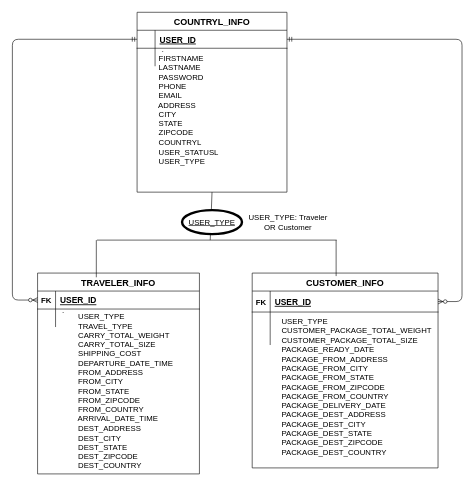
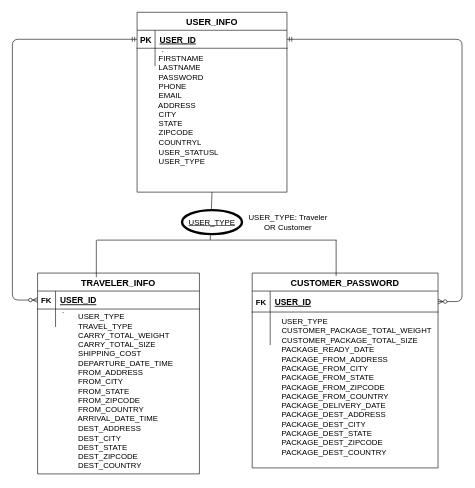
  <mxCell id="0" />
  <mxCell id="1" parent="0" />
- <mxCell id="2" value="CUSTOMER_INFO" style="shape=table;startSize=30;container=1;collapsible=1;childLayout=tableLayout;fixedRows=1;rowLines=0;fontStyle=1;align=center;resizeLast=1;fontSize=15;" parent="1" vertex="1"><mxGeometry x="420" y="455" width="310" height="325" as="geometry" /></mxCell>
+ <mxCell id="2" value="CUSTOMER_PASSWORD" style="shape=table;startSize=30;container=1;collapsible=1;childLayout=tableLayout;fixedRows=1;rowLines=0;fontStyle=1;align=center;resizeLast=1;fontSize=15;" parent="1" vertex="1"><mxGeometry x="420" y="455" width="310" height="325" as="geometry" /></mxCell>
  <mxCell id="3" value="" style="shape=partialRectangle;collapsible=0;dropTarget=0;pointerEvents=0;fillColor=none;points=[[0,0.5],[1,0.5]];portConstraint=eastwest;top=0;left=0;right=0;bottom=1;" parent="2" vertex="1"><mxGeometry y="30" width="310" height="35" as="geometry" /></mxCell>
  <mxCell id="4" value="FK" style="shape=partialRectangle;overflow=hidden;connectable=0;fillColor=none;top=0;left=0;bottom=0;right=0;fontStyle=1;fontSize=13;" parent="3" vertex="1"><mxGeometry width="30" height="35" as="geometry" /></mxCell>
  <mxCell id="5" value="USER_ID" style="shape=partialRectangle;overflow=hidden;connectable=0;fillColor=none;top=0;left=0;bottom=0;right=0;align=left;spacingLeft=6;fontStyle=5;fontSize=14;" parent="3" vertex="1"><mxGeometry x="30" width="280" height="35" as="geometry" /></mxCell>
  <mxCell id="6" value="" style="shape=partialRectangle;collapsible=0;dropTarget=0;pointerEvents=0;fillColor=none;points=[[0,0.5],[1,0.5]];portConstraint=eastwest;top=0;left=0;right=0;bottom=0;" parent="2" vertex="1"><mxGeometry y="65" width="310" height="25" as="geometry" /></mxCell>
  <mxCell id="7" value="" style="shape=partialRectangle;overflow=hidden;connectable=0;fillColor=none;top=0;left=0;bottom=0;right=0;" parent="6" vertex="1"><mxGeometry width="30" height="25" as="geometry" /></mxCell>
  <mxCell id="8" value="" style="shape=partialRectangle;overflow=hidden;connectable=0;fillColor=none;top=0;left=0;bottom=0;right=0;align=left;spacingLeft=6;" parent="6" vertex="1"><mxGeometry x="30" width="280" height="25" as="geometry" /></mxCell>
  <mxCell id="9" value="" style="shape=partialRectangle;collapsible=0;dropTarget=0;pointerEvents=0;fillColor=none;points=[[0,0.5],[1,0.5]];portConstraint=eastwest;top=0;left=0;right=0;bottom=0;" parent="2" vertex="1"><mxGeometry y="90" width="310" height="30" as="geometry" /></mxCell>
  <mxCell id="10" value="" style="shape=partialRectangle;overflow=hidden;connectable=0;fillColor=none;top=0;left=0;bottom=0;right=0;" parent="9" vertex="1"><mxGeometry width="30" height="30" as="geometry" /></mxCell>
  <mxCell id="11" value="" style="shape=partialRectangle;overflow=hidden;connectable=0;fillColor=none;top=0;left=0;bottom=0;right=0;align=left;spacingLeft=6;" parent="9" vertex="1"><mxGeometry x="30" width="280" height="30" as="geometry" /></mxCell>
- <mxCell id="12" value="COUNTRYL_INFO" style="shape=table;startSize=30;container=1;collapsible=1;childLayout=tableLayout;fixedRows=1;rowLines=0;fontStyle=1;align=center;resizeLast=1;fontSize=15;" parent="1" vertex="1"><mxGeometry x="228" y="20" width="250" height="300" as="geometry" /></mxCell>
+ <mxCell id="12" value="USER_INFO" style="shape=table;startSize=30;container=1;collapsible=1;childLayout=tableLayout;fixedRows=1;rowLines=0;fontStyle=1;align=center;resizeLast=1;fontSize=15;" parent="1" vertex="1"><mxGeometry x="228" y="20" width="250" height="300" as="geometry" /></mxCell>
  <mxCell id="13" value="" style="shape=partialRectangle;collapsible=0;dropTarget=0;pointerEvents=0;fillColor=none;points=[[0,0.5],[1,0.5]];portConstraint=eastwest;top=0;left=0;right=0;bottom=1;" parent="12" vertex="1"><mxGeometry y="30" width="250" height="30" as="geometry" /></mxCell>
+ <mxCell id="14" value="PK" style="shape=partialRectangle;overflow=hidden;connectable=0;fillColor=none;top=0;left=0;bottom=0;right=0;fontStyle=1;strokeWidth=4;fontSize=14;" parent="13" vertex="1"><mxGeometry width="30" height="30" as="geometry" /></mxCell>
  <mxCell id="15" value="USER_ID" style="shape=partialRectangle;overflow=hidden;connectable=0;fillColor=none;top=0;left=0;bottom=0;right=0;align=left;spacingLeft=6;fontStyle=5;fontSize=14;" parent="13" vertex="1"><mxGeometry x="30" width="220" height="30" as="geometry" /></mxCell>
  <mxCell id="16" value="" style="shape=partialRectangle;collapsible=0;dropTarget=0;pointerEvents=0;fillColor=none;points=[[0,0.5],[1,0.5]];portConstraint=eastwest;top=0;left=0;right=0;bottom=0;" parent="12" vertex="1"><mxGeometry y="60" width="250" height="30" as="geometry" /></mxCell>
  <mxCell id="17" value="" style="shape=partialRectangle;overflow=hidden;connectable=0;fillColor=none;top=0;left=0;bottom=0;right=0;" parent="16" vertex="1"><mxGeometry width="30" height="30" as="geometry" /></mxCell>
  <mxCell id="18" value=" `&#10;&#10;&#10;&#10;&#10;&#10;&#10;&#10;&#10;&#10;&#10;&#10;USER_ID` int(11) NOT NULL,&#10;  `FIRSTNAME` varchar(30) DEFAULT NULL,&#10;  `LASTNAME` varchar(30) DEFAULT NULL,&#10;  `PASSWORD` varchar(30) DEFAULT NULL,&#10;  `PHONE` varchar(12) DEFAULT NULL,&#10;  `EMAIL` varchar(50) DEFAULT NULL,&#10;  `ADDRESS` varchar(100) NOT NULL,&#10;  `CITY` varchar(100) NOT NULL,&#10;  `STATE` varchar(30) NOT NULL,&#10;  `ZIPCODE` int(6) NOT NULL,&#10;  `COUNTRY` varchar(50) NOT NULL,&#10;  `USER_STATUS` varchar(30) NOT NULL,&#10;  `USER_TYPE` varchar(30) NOT NULL" style="shape=partialRectangle;overflow=hidden;connectable=0;fillColor=none;top=0;left=0;bottom=0;right=0;align=left;spacingLeft=6;" parent="16" vertex="1"><mxGeometry x="30" width="220" height="30" as="geometry" /></mxCell>
  <mxCell id="19" value="&lt;div style=&quot;font-size: 13px&quot;&gt;&lt;font style=&quot;font-size: 13px&quot;&gt;&lt;br&gt;&lt;/font&gt;&lt;/div&gt;&lt;div style=&quot;font-size: 13px&quot;&gt;&lt;font style=&quot;font-size: 13px&quot;&gt;&amp;nbsp; FIRSTNAME&lt;/font&gt;&lt;/div&gt;&lt;div style=&quot;font-size: 13px&quot;&gt;&lt;font style=&quot;font-size: 13px&quot;&gt;&amp;nbsp; LASTNAME&lt;/font&gt;&lt;/div&gt;&lt;div style=&quot;font-size: 13px&quot;&gt;&lt;font style=&quot;font-size: 13px&quot;&gt;&amp;nbsp; PASSWORD&amp;nbsp;&lt;/font&gt;&lt;/div&gt;&lt;div style=&quot;font-size: 13px&quot;&gt;&lt;font style=&quot;font-size: 13px&quot;&gt;&amp;nbsp; PHONE&lt;/font&gt;&lt;/div&gt;&lt;div style=&quot;font-size: 13px&quot;&gt;&lt;font style=&quot;font-size: 13px&quot;&gt;&amp;nbsp; EMAIL&lt;/font&gt;&lt;/div&gt;&lt;div style=&quot;font-size: 13px&quot;&gt;&lt;font style=&quot;font-size: 13px&quot;&gt;&amp;nbsp; ADDRESS&lt;/font&gt;&lt;/div&gt;&lt;div style=&quot;font-size: 13px&quot;&gt;&lt;font style=&quot;font-size: 13px&quot;&gt;&amp;nbsp; CITY&lt;/font&gt;&lt;/div&gt;&lt;div style=&quot;font-size: 13px&quot;&gt;&lt;font style=&quot;font-size: 13px&quot;&gt;&amp;nbsp; STATE&lt;/font&gt;&lt;/div&gt;&lt;div style=&quot;font-size: 13px&quot;&gt;&lt;font style=&quot;font-size: 13px&quot;&gt;&amp;nbsp; ZIPCODE&lt;/font&gt;&lt;/div&gt;&lt;div style=&quot;font-size: 13px&quot;&gt;&lt;font style=&quot;font-size: 13px&quot;&gt;&amp;nbsp; COUNTRYL&lt;/font&gt;&lt;/div&gt;&lt;div style=&quot;font-size: 13px&quot;&gt;&lt;font style=&quot;font-size: 13px&quot;&gt;&amp;nbsp; USER_STATUSL&lt;/font&gt;&lt;/div&gt;&lt;div style=&quot;font-size: 13px&quot;&gt;&lt;font style=&quot;font-size: 13px&quot;&gt;&amp;nbsp; USER_TYPE&lt;/font&gt;&lt;/div&gt;" style="text;html=1;align=left;verticalAlign=middle;resizable=0;points=[];autosize=1;" vertex="1" parent="1"><mxGeometry x="255" y="80" width="120" height="190" as="geometry" /></mxCell>
  <mxCell id="20" value="TRAVELER_INFO" style="shape=table;startSize=30;container=1;collapsible=1;childLayout=tableLayout;fixedRows=1;rowLines=0;fontStyle=1;align=center;resizeLast=1;fontSize=15;" vertex="1" parent="1"><mxGeometry x="62" y="455" width="270" height="335" as="geometry" /></mxCell>
  <mxCell id="21" value="" style="shape=partialRectangle;collapsible=0;dropTarget=0;pointerEvents=0;fillColor=none;points=[[0,0.5],[1,0.5]];portConstraint=eastwest;top=0;left=0;right=0;bottom=1;" vertex="1" parent="20"><mxGeometry y="30" width="270" height="30" as="geometry" /></mxCell>
  <mxCell id="22" value="FK" style="shape=partialRectangle;overflow=hidden;connectable=0;fillColor=none;top=0;left=0;bottom=0;right=0;fontStyle=1;strokeWidth=4;fontSize=13;" vertex="1" parent="21"><mxGeometry width="30" height="30" as="geometry" /></mxCell>
  <mxCell id="23" value="USER_ID" style="shape=partialRectangle;overflow=hidden;connectable=0;fillColor=none;top=0;left=0;bottom=0;right=0;align=left;spacingLeft=6;fontStyle=5;fontSize=14;" vertex="1" parent="21"><mxGeometry x="30" width="240" height="30" as="geometry" /></mxCell>
  <mxCell id="24" value="" style="shape=partialRectangle;collapsible=0;dropTarget=0;pointerEvents=0;fillColor=none;points=[[0,0.5],[1,0.5]];portConstraint=eastwest;top=0;left=0;right=0;bottom=0;" vertex="1" parent="20"><mxGeometry y="60" width="270" height="30" as="geometry" /></mxCell>
  <mxCell id="25" value="" style="shape=partialRectangle;overflow=hidden;connectable=0;fillColor=none;top=0;left=0;bottom=0;right=0;" vertex="1" parent="24"><mxGeometry width="30" height="30" as="geometry" /></mxCell>
  <mxCell id="26" value=" `&#10;&#10;&#10;&#10;&#10;&#10;&#10;&#10;&#10;&#10;&#10;&#10;USER_ID` int(11) NOT NULL,&#10;  `FIRSTNAME` varchar(30) DEFAULT NULL,&#10;  `LASTNAME` varchar(30) DEFAULT NULL,&#10;  `PASSWORD` varchar(30) DEFAULT NULL,&#10;  `PHONE` varchar(12) DEFAULT NULL,&#10;  `EMAIL` varchar(50) DEFAULT NULL,&#10;  `ADDRESS` varchar(100) NOT NULL,&#10;  `CITY` varchar(100) NOT NULL,&#10;  `STATE` varchar(30) NOT NULL,&#10;  `ZIPCODE` int(6) NOT NULL,&#10;  `COUNTRY` varchar(50) NOT NULL,&#10;  `USER_STATUS` varchar(30) NOT NULL,&#10;  `USER_TYPE` varchar(30) NOT NULL" style="shape=partialRectangle;overflow=hidden;connectable=0;fillColor=none;top=0;left=0;bottom=0;right=0;align=left;spacingLeft=6;" vertex="1" parent="24"><mxGeometry x="30" width="240" height="30" as="geometry" /></mxCell>
  <mxCell id="27" value="&lt;span style=&quot;color: rgba(0 , 0 , 0 , 0) ; font-family: monospace ; font-size: 0px&quot;&gt;%3CmxGraphModel%3E%3Croot%3E%3CmxCell%20id%3D%220%22%2F%3E%3CmxCell%20id%3D%221%22%20parent%3D%220%22%2F%3E%3CmxCell%20id%3D%222%22%20value%3D%22%26lt%3Bdiv%20style%3D%26quot%3Bfont-size%3A%2013px%26quot%3B%26gt%3B%26lt%3Bfont%20style%3D%26quot%3Bfont-size%3A%2013px%26quot%3B%26gt%3B%26lt%3Bbr%26gt%3B%26lt%3B%2Ffont%26gt%3B%26lt%3B%2Fdiv%26gt%3B%26lt%3Bdiv%20style%3D%26quot%3Bfont-size%3A%2013px%26quot%3B%26gt%3B%26lt%3Bfont%20style%3D%26quot%3Bfont-size%3A%2013px%26quot%3B%26gt%3B%26amp%3Bnbsp%3B%20FIRSTNAME%26lt%3B%2Ffont%26gt%3B%26lt%3B%2Fdiv%26gt%3B%26lt%3Bdiv%20style%3D%26quot%3Bfont-size%3A%2013px%26quot%3B%26gt%3B%26lt%3Bfont%20style%3D%26quot%3Bfont-size%3A%2013px%26quot%3B%26gt%3B%26amp%3Bnbsp%3B%20LASTNAME%26lt%3B%2Ffont%26gt%3B%26lt%3B%2Fdiv%26gt%3B%26lt%3Bdiv%20style%3D%26quot%3Bfont-size%3A%2013px%26quot%3B%26gt%3B%26lt%3Bfont%20style%3D%26quot%3Bfont-size%3A%2013px%26quot%3B%26gt%3B%26amp%3Bnbsp%3B%20PASSWORD%26amp%3Bnbsp%3B%26lt%3B%2Ffont%26gt%3B%26lt%3B%2Fdiv%26gt%3B%26lt%3Bdiv%20style%3D%26quot%3Bfont-size%3A%2013px%26quot%3B%26gt%3B%26lt%3Bfont%20style%3D%26quot%3Bfont-size%3A%2013px%26quot%3B%26gt%3B%26amp%3Bnbsp%3B%20PHONE%26lt%3B%2Ffont%26gt%3B%26lt%3B%2Fdiv%26gt%3B%26lt%3Bdiv%20style%3D%26quot%3Bfont-size%3A%2013px%26quot%3B%26gt%3B%26lt%3Bfont%20style%3D%26quot%3Bfont-size%3A%2013px%26quot%3B%26gt%3B%26amp%3Bnbsp%3B%20EMAIL%26lt%3B%2Ffont%26gt%3B%26lt%3B%2Fdiv%26gt%3B%26lt%3Bdiv%20style%3D%26quot%3Bfont-size%3A%2013px%26quot%3B%26gt%3B%26lt%3Bfont%20style%3D%26quot%3Bfont-size%3A%2013px%26quot%3B%26gt%3B%26amp%3Bnbsp%3B%20ADDRESS%60%26lt%3B%2Ffont%26gt%3B%26lt%3B%2Fdiv%26gt%3B%26lt%3Bdiv%20style%3D%26quot%3Bfont-size%3A%2013px%26quot%3B%26gt%3B%26lt%3Bfont%20style%3D%26quot%3Bfont-size%3A%2013px%26quot%3B%26gt%3B%26amp%3Bnbsp%3B%20CITY%26lt%3B%2Ffont%26gt%3B%26lt%3B%2Fdiv%26gt%3B%26lt%3Bdiv%20style%3D%26quot%3Bfont-size%3A%2013px%26quot%3B%26gt%3B%26lt%3Bfont%20style%3D%26quot%3Bfont-size%3A%2013px%26quot%3B%26gt%3B%26amp%3Bnbsp%3B%20STATE%60%26lt%3B%2Ffont%26gt%3B%26lt%3B%2Fdiv%26gt%3B%26lt%3Bdiv%20style%3D%26quot%3Bfont-size%3A%2013px%26quot%3B%26gt%3B%26lt%3Bfont%20style%3D%26quot%3Bfont-size%3A%2013px%26quot%3B%26gt%3B%26amp%3Bnbsp%3B%20ZIPCODE%26lt%3B%2Ffont%26gt%3B%26lt%3B%2Fdiv%26gt%3B%26lt%3Bdiv%20style%3D%26quot%3Bfont-size%3A%2013px%26quot%3B%26gt%3B%26lt%3Bfont%20style%3D%26quot%3Bfont-size%3A%2013px%26quot%3B%26gt%3B%26amp%3Bnbsp%3B%20COUNTRYL%26lt%3B%2Ffont%26gt%3B%26lt%3B%2Fdiv%26gt%3B%26lt%3Bdiv%20style%3D%26quot%3Bfont-size%3A%2013px%26quot%3B%26gt%3B%26lt%3Bfont%20style%3D%26quot%3Bfont-size%3A%2013px%26quot%3B%26gt%3B%26amp%3Bnbsp%3B%20USER_STATUSL%26lt%3B%2Ffont%26gt%3B%26lt%3B%2Fdiv%26gt%3B%26lt%3Bdiv%20style%3D%26quot%3Bfont-size%3A%2013px%26quot%3B%26gt%3B%26lt%3Bfont%20style%3D%26quot%3Bfont-size%3A%2013px%26quot%3B%26gt%3B%26amp%3Bnbsp%3B%20USER_TYPE%26lt%3B%2Ffont%26gt%3B%26lt%3B%2Fdiv%26gt%3B%22%20style%3D%22text%3Bhtml%3D1%3Balign%3Dleft%3BverticalAlign%3Dmiddle%3Bresizable%3D0%3Bpoints%3D%5B%5D%3Bautosize%3D1%3B%22%20vertex%3D%221%22%20parent%3D%221%22%3E%3CmxGeometry%20x%3D%22305%22%20y%3D%22200%22%20width%3D%22120%22%20height%3D%22190%22%20as%3D%22geometry%22%2F%3E%3C%2FmxCell%3E%3C%2Froot%3E%3C%2FmxGraphModel%3E&lt;/span&gt;" style="text;html=1;align=center;verticalAlign=middle;resizable=0;points=[];autosize=1;fontSize=13;" vertex="1" parent="1"><mxGeometry x="170" y="455" width="20" height="30" as="geometry" /></mxCell>
  <mxCell id="28" value="&lt;div style=&quot;text-align: left&quot;&gt;&lt;/div&gt;&lt;div style=&quot;text-align: left&quot;&gt;&lt;span&gt;&amp;nbsp; USER_TYPE&lt;/span&gt;&lt;/div&gt;&lt;div style=&quot;text-align: left&quot;&gt;&amp;nbsp; TRAVEL_TYPE&lt;/div&gt;&lt;div style=&quot;text-align: left&quot;&gt;&amp;nbsp; CARRY_TOTAL_WEIGHT&lt;/div&gt;&lt;div style=&quot;text-align: left&quot;&gt;&amp;nbsp; CARRY_TOTAL_SIZE&lt;/div&gt;&lt;div style=&quot;text-align: left&quot;&gt;&amp;nbsp; SHIPPING_COST&lt;/div&gt;&lt;div style=&quot;text-align: left&quot;&gt;&amp;nbsp; DEPARTURE_DATE_TIME&lt;br&gt;&lt;/div&gt;&lt;div&gt;&lt;div style=&quot;text-align: left&quot;&gt;&amp;nbsp; FROM_ADDRESS&lt;/div&gt;&lt;div style=&quot;text-align: left&quot;&gt;&amp;nbsp; FROM_CITY&lt;/div&gt;&lt;div style=&quot;text-align: left&quot;&gt;&amp;nbsp; FROM_STATE&lt;/div&gt;&lt;div style=&quot;text-align: left&quot;&gt;&amp;nbsp; FROM_ZIPCODE&lt;/div&gt;&lt;div style=&quot;text-align: left&quot;&gt;&amp;nbsp; FROM_COUNTRY&lt;/div&gt;&lt;/div&gt;&lt;div style=&quot;text-align: left&quot;&gt;&amp;nbsp; ARRIVAL_DATE_TIME&amp;nbsp;&amp;nbsp;&lt;/div&gt;&lt;div style=&quot;text-align: left&quot;&gt;&amp;nbsp; DEST_ADDRESS&lt;/div&gt;&lt;div style=&quot;text-align: left&quot;&gt;&amp;nbsp; DEST_CITY&lt;/div&gt;&lt;div style=&quot;text-align: left&quot;&gt;&amp;nbsp; DEST_STATE&lt;/div&gt;&lt;div style=&quot;text-align: left&quot;&gt;&amp;nbsp; DEST_ZIPCODE&lt;/div&gt;&lt;div style=&quot;text-align: left&quot;&gt;&amp;nbsp; DEST_COUNTRY&lt;/div&gt;" style="text;html=1;align=center;verticalAlign=middle;resizable=0;points=[];autosize=1;fontSize=13;" vertex="1" parent="1"><mxGeometry x="115" y="512" width="180" height="280" as="geometry" /></mxCell>
  <mxCell id="29" value="&lt;div&gt;&amp;nbsp; USER_TYPE&lt;/div&gt;&lt;div&gt;&amp;nbsp; CUSTOMER_PACKAGE_TOTAL_WEIGHT&lt;/div&gt;&lt;div&gt;&amp;nbsp; CUSTOMER_PACKAGE_TOTAL_SIZE&lt;/div&gt;&lt;div&gt;&lt;div&gt;&amp;nbsp; PACKAGE_READY_DATE&lt;/div&gt;&lt;div&gt;&amp;nbsp; PACKAGE_FROM_ADDRESS&lt;/div&gt;&lt;div&gt;&amp;nbsp; PACKAGE_FROM_CITY&lt;/div&gt;&lt;div&gt;&amp;nbsp; PACKAGE_FROM_STATE&lt;/div&gt;&lt;div&gt;&amp;nbsp; PACKAGE_FROM_ZIPCODE&lt;/div&gt;&lt;div&gt;&amp;nbsp; PACKAGE_FROM_COUNTRY&lt;/div&gt;&lt;div&gt;&amp;nbsp; PACKAGE_DELIVERY_DATE&lt;/div&gt;&lt;/div&gt;&lt;div&gt;&amp;nbsp; PACKAGE_DEST_ADDRESS&lt;/div&gt;&lt;div&gt;&amp;nbsp; PACKAGE_DEST_CITY&lt;/div&gt;&lt;div&gt;&amp;nbsp; PACKAGE_DEST_STATE&lt;/div&gt;&lt;div&gt;&amp;nbsp; PACKAGE_DEST_ZIPCODE&lt;/div&gt;&lt;div&gt;&amp;nbsp; PACKAGE_DEST_COUNTRY&lt;/div&gt;" style="text;html=1;align=left;verticalAlign=middle;resizable=0;points=[];autosize=1;fontSize=13;" vertex="1" parent="1"><mxGeometry x="460" y="520" width="270" height="250" as="geometry" /></mxCell>
  <mxCell id="30" value="" style="edgeStyle=elbowEdgeStyle;fontSize=12;html=1;endArrow=ERzeroToMany;startArrow=ERmandOne;exitX=0;exitY=0.5;exitDx=0;exitDy=0;" edge="1" parent="1" source="13" target="21"><mxGeometry width="100" height="100" relative="1" as="geometry"><mxPoint x="140" y="70" as="sourcePoint" /><mxPoint x="20" y="330" as="targetPoint" /><Array as="points"><mxPoint x="20" y="395" /><mxPoint x="110" y="223" /></Array></mxGeometry></mxCell>
  <mxCell id="31" value="" style="edgeStyle=elbowEdgeStyle;fontSize=12;html=1;endArrow=ERzeroToMany;startArrow=ERmandOne;exitX=1;exitY=0.5;exitDx=0;exitDy=0;entryX=1;entryY=0.5;entryDx=0;entryDy=0;" edge="1" parent="1" source="13" target="3"><mxGeometry width="100" height="100" relative="1" as="geometry"><mxPoint x="510" y="160" as="sourcePoint" /><mxPoint x="750" y="310" as="targetPoint" /><Array as="points"><mxPoint x="770" y="230" /></Array></mxGeometry></mxCell>
  <mxCell id="32" value="" style="endArrow=none;html=1;fontSize=13;" edge="1" parent="1"><mxGeometry width="50" height="50" relative="1" as="geometry"><mxPoint x="161" y="400" as="sourcePoint" /><mxPoint x="561" y="400" as="targetPoint" /></mxGeometry></mxCell>
  <mxCell id="33" value="" style="endArrow=none;html=1;fontSize=13;exitX=0.363;exitY=0.021;exitDx=0;exitDy=0;exitPerimeter=0;" edge="1" parent="1" source="20"><mxGeometry width="50" height="50" relative="1" as="geometry"><mxPoint x="390" y="470" as="sourcePoint" /><mxPoint x="160" y="400" as="targetPoint" /></mxGeometry></mxCell>
  <mxCell id="34" value="" style="endArrow=none;html=1;fontSize=13;exitX=0.363;exitY=0.021;exitDx=0;exitDy=0;exitPerimeter=0;" edge="1" parent="1"><mxGeometry width="50" height="50" relative="1" as="geometry"><mxPoint x="560.01" y="460.04" as="sourcePoint" /><mxPoint x="560" y="400" as="targetPoint" /></mxGeometry></mxCell>
  <mxCell id="35" value="" style="endArrow=none;html=1;fontSize=13;entryX=0.5;entryY=1;entryDx=0;entryDy=0;" edge="1" parent="1" target="12"><mxGeometry width="50" height="50" relative="1" as="geometry"><mxPoint x="350" y="400" as="sourcePoint" /><mxPoint x="440" y="420" as="targetPoint" /></mxGeometry></mxCell>
  <mxCell id="36" value="USER_TYPE" style="ellipse;whiteSpace=wrap;html=1;align=center;fontStyle=4;strokeWidth=4;fontSize=13;" vertex="1" parent="1"><mxGeometry x="303" y="350" width="100" height="40" as="geometry" /></mxCell>
  <mxCell id="37" value="USER_TYPE: Traveler OR Customer" style="text;html=1;strokeColor=none;fillColor=none;align=center;verticalAlign=middle;whiteSpace=wrap;rounded=0;fontSize=13;" vertex="1" parent="1"><mxGeometry x="410" y="350" width="140" height="40" as="geometry" /></mxCell>
